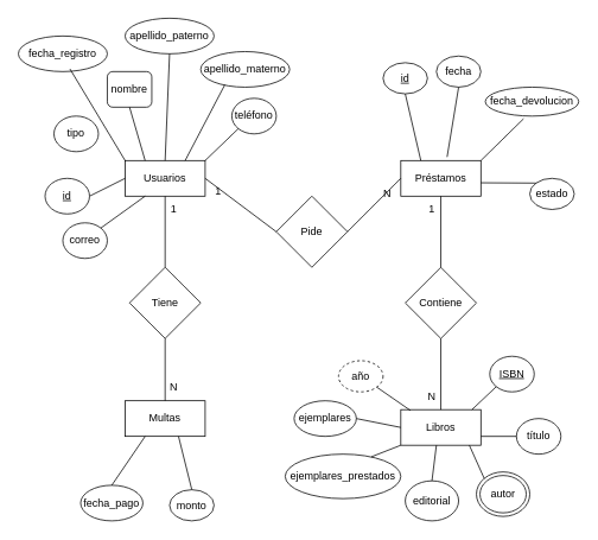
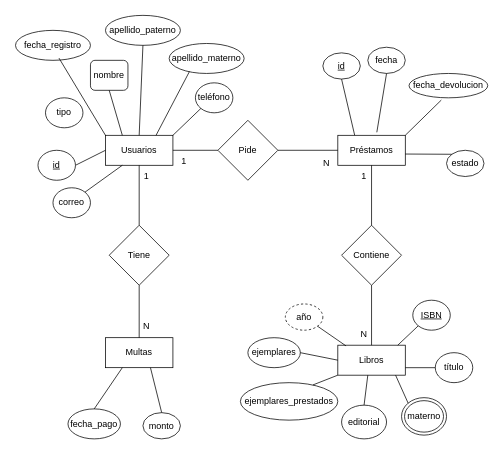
  <mxCell id="0" />
  <mxCell id="1" parent="0" />
  <mxCell id="2" value="Usuarios" style="rounded=0;whiteSpace=wrap;html=1;" vertex="1" parent="1"><mxGeometry x="140" y="180" width="90" height="40" as="geometry" /></mxCell>
  <mxCell id="3" value="Multas" style="rounded=0;whiteSpace=wrap;html=1;" vertex="1" parent="1"><mxGeometry x="140" y="450" width="90" height="40" as="geometry" /></mxCell>
  <mxCell id="4" value="Préstamos" style="rounded=0;whiteSpace=wrap;html=1;" vertex="1" parent="1"><mxGeometry x="450" y="180" width="90" height="40" as="geometry" /></mxCell>
  <mxCell id="5" value="Libros" style="rounded=0;whiteSpace=wrap;html=1;" vertex="1" parent="1"><mxGeometry x="450" y="460" width="90" height="40" as="geometry" /></mxCell>
  <mxCell id="6" style="rounded=0;orthogonalLoop=1;jettySize=auto;html=1;exitX=1;exitY=0.5;exitDx=0;exitDy=0;entryX=0;entryY=0.5;entryDx=0;entryDy=0;endArrow=none;endFill=0;" edge="1" parent="1" source="7" target="2"><mxGeometry relative="1" as="geometry" /></mxCell>
  <mxCell id="7" value="&lt;u&gt;id&lt;/u&gt;" style="ellipse;whiteSpace=wrap;html=1;" vertex="1" parent="1"><mxGeometry x="50" y="200" width="50" height="40" as="geometry" /></mxCell>
  <mxCell id="8" value="tipo" style="ellipse;whiteSpace=wrap;html=1;" vertex="1" parent="1"><mxGeometry x="60" y="130" width="50" height="40" as="geometry" /></mxCell>
  <mxCell id="9" value="nombre" style="whiteSpace=wrap;html=1;rounded=1;" vertex="1" parent="1"><mxGeometry x="120" y="80" width="50" height="40" as="geometry" /></mxCell>
  <mxCell id="10" value="correo" style="ellipse;whiteSpace=wrap;html=1;" vertex="1" parent="1"><mxGeometry x="70" y="250" width="50" height="40" as="geometry" /></mxCell>
  <mxCell id="11" value="teléfono" style="ellipse;whiteSpace=wrap;html=1;" vertex="1" parent="1"><mxGeometry x="260" y="110" width="50" height="40" as="geometry" /></mxCell>
  <mxCell id="12" style="rounded=0;orthogonalLoop=1;jettySize=auto;html=1;exitX=0.25;exitY=0;exitDx=0;exitDy=0;entryX=0.5;entryY=1;entryDx=0;entryDy=0;endArrow=none;endFill=0;" edge="1" parent="1" source="2" target="9"><mxGeometry relative="1" as="geometry"><mxPoint x="160" y="160" as="sourcePoint" /><mxPoint x="200" y="140" as="targetPoint" /></mxGeometry></mxCell>
  <mxCell id="13" style="rounded=0;orthogonalLoop=1;jettySize=auto;html=1;exitX=0;exitY=1;exitDx=0;exitDy=0;endArrow=none;endFill=0;" edge="1" parent="1" source="11"><mxGeometry relative="1" as="geometry"><mxPoint x="120" y="240" as="sourcePoint" /><mxPoint x="230" y="180" as="targetPoint" /></mxGeometry></mxCell>
  <mxCell id="14" style="rounded=0;orthogonalLoop=1;jettySize=auto;html=1;exitX=1;exitY=0;exitDx=0;exitDy=0;endArrow=none;endFill=0;entryX=0.25;entryY=1;entryDx=0;entryDy=0;" edge="1" parent="1" source="10" target="2"><mxGeometry relative="1" as="geometry"><mxPoint x="130" y="250" as="sourcePoint" /><mxPoint x="190" y="180" as="targetPoint" /></mxGeometry></mxCell>
  <mxCell id="15" value="fecha_registro" style="ellipse;whiteSpace=wrap;html=1;" vertex="1" parent="1"><mxGeometry x="20" y="40" width="100" height="40" as="geometry" /></mxCell>
  <mxCell id="16" style="rounded=0;orthogonalLoop=1;jettySize=auto;html=1;exitX=0;exitY=0;exitDx=0;exitDy=0;endArrow=none;endFill=0;entryX=0.58;entryY=0.925;entryDx=0;entryDy=0;entryPerimeter=0;" edge="1" parent="1" source="2" target="15"><mxGeometry relative="1" as="geometry"><mxPoint x="113" y="174" as="sourcePoint" /><mxPoint x="150" y="200" as="targetPoint" /></mxGeometry></mxCell>
- <mxCell id="17" value="Pide" style="rhombus;whiteSpace=wrap;html=1;" vertex="1" parent="1"><mxGeometry x="310" y="220" width="80" height="80" as="geometry" /></mxCell>
+ <mxCell id="17" value="Pide" style="rhombus;whiteSpace=wrap;html=1;" vertex="1" parent="1"><mxGeometry x="290" y="160" width="80" height="80" as="geometry" /></mxCell>
  <mxCell id="18" style="rounded=0;orthogonalLoop=1;jettySize=auto;html=1;exitX=0;exitY=0.5;exitDx=0;exitDy=0;endArrow=none;endFill=0;entryX=1;entryY=0.5;entryDx=0;entryDy=0;" edge="1" parent="1" source="17" target="2"><mxGeometry relative="1" as="geometry"><mxPoint x="267" y="164" as="sourcePoint" /><mxPoint x="240" y="190" as="targetPoint" /></mxGeometry></mxCell>
  <mxCell id="19" style="rounded=0;orthogonalLoop=1;jettySize=auto;html=1;exitX=0;exitY=0.5;exitDx=0;exitDy=0;endArrow=none;endFill=0;entryX=1;entryY=0.5;entryDx=0;entryDy=0;" edge="1" parent="1" source="4" target="17"><mxGeometry relative="1" as="geometry"><mxPoint x="300" y="210" as="sourcePoint" /><mxPoint x="240" y="210" as="targetPoint" /></mxGeometry></mxCell>
  <mxCell id="20" value="Tiene" style="rhombus;whiteSpace=wrap;html=1;" vertex="1" parent="1"><mxGeometry x="145" y="300" width="80" height="80" as="geometry" /></mxCell>
  <mxCell id="21" style="rounded=0;orthogonalLoop=1;jettySize=auto;html=1;exitX=0.5;exitY=0;exitDx=0;exitDy=0;endArrow=none;endFill=0;entryX=0.5;entryY=1;entryDx=0;entryDy=0;" edge="1" parent="1" source="20" target="2"><mxGeometry relative="1" as="geometry"><mxPoint x="300" y="210" as="sourcePoint" /><mxPoint x="240" y="210" as="targetPoint" /></mxGeometry></mxCell>
  <mxCell id="22" style="rounded=0;orthogonalLoop=1;jettySize=auto;html=1;exitX=0.5;exitY=0;exitDx=0;exitDy=0;endArrow=none;endFill=0;" edge="1" parent="1" source="3"><mxGeometry relative="1" as="geometry"><mxPoint x="195" y="310" as="sourcePoint" /><mxPoint x="185" y="380" as="targetPoint" /></mxGeometry></mxCell>
  <mxCell id="23" value="Contiene" style="rhombus;whiteSpace=wrap;html=1;" vertex="1" parent="1"><mxGeometry x="455" y="300" width="80" height="80" as="geometry" /></mxCell>
  <mxCell id="24" style="rounded=0;orthogonalLoop=1;jettySize=auto;html=1;exitX=0.5;exitY=1;exitDx=0;exitDy=0;endArrow=none;endFill=0;entryX=0.5;entryY=0;entryDx=0;entryDy=0;" edge="1" parent="1" source="4" target="23"><mxGeometry relative="1" as="geometry"><mxPoint x="195" y="310" as="sourcePoint" /><mxPoint x="195" y="230" as="targetPoint" /></mxGeometry></mxCell>
  <mxCell id="25" style="rounded=0;orthogonalLoop=1;jettySize=auto;html=1;exitX=0.5;exitY=0;exitDx=0;exitDy=0;endArrow=none;endFill=0;entryX=0.5;entryY=1;entryDx=0;entryDy=0;" edge="1" parent="1" source="5" target="23"><mxGeometry relative="1" as="geometry"><mxPoint x="505" y="230" as="sourcePoint" /><mxPoint x="505" y="310" as="targetPoint" /></mxGeometry></mxCell>
  <mxCell id="26" value="&lt;u&gt;ISBN&lt;/u&gt;" style="ellipse;whiteSpace=wrap;html=1;" vertex="1" parent="1"><mxGeometry x="550" y="400" width="50" height="40" as="geometry" /></mxCell>
  <mxCell id="27" style="rounded=0;orthogonalLoop=1;jettySize=auto;html=1;exitX=0;exitY=1;exitDx=0;exitDy=0;endArrow=none;endFill=0;" edge="1" parent="1" source="26"><mxGeometry relative="1" as="geometry"><mxPoint x="420" y="520" as="sourcePoint" /><mxPoint x="530" y="460" as="targetPoint" /></mxGeometry></mxCell>
  <mxCell id="28" value="título" style="ellipse;whiteSpace=wrap;html=1;" vertex="1" parent="1"><mxGeometry x="580" y="470" width="50" height="40" as="geometry" /></mxCell>
  <mxCell id="29" style="rounded=0;orthogonalLoop=1;jettySize=auto;html=1;exitX=0;exitY=0.5;exitDx=0;exitDy=0;endArrow=none;endFill=0;entryX=1;entryY=0.75;entryDx=0;entryDy=0;" edge="1" parent="1" source="28" target="5"><mxGeometry relative="1" as="geometry"><mxPoint x="430" y="560" as="sourcePoint" /><mxPoint x="540" y="500" as="targetPoint" /></mxGeometry></mxCell>
  <mxCell id="30" value="editorial" style="ellipse;whiteSpace=wrap;html=1;" vertex="1" parent="1"><mxGeometry x="455" y="540" width="60" height="45" as="geometry" /></mxCell>
- <mxCell id="31" value="autor" style="ellipse;shape=doubleEllipse;whiteSpace=wrap;html=1;" vertex="1" parent="1"><mxGeometry x="535" y="530" width="60" height="50" as="geometry" /></mxCell>
+ <mxCell id="31" value="materno" style="ellipse;shape=doubleEllipse;whiteSpace=wrap;html=1;" vertex="1" parent="1"><mxGeometry x="535" y="530" width="60" height="50" as="geometry" /></mxCell>
  <mxCell id="32" value="año" style="ellipse;whiteSpace=wrap;html=1;dashed=1;" vertex="1" parent="1"><mxGeometry x="380" y="405" width="50" height="35" as="geometry" /></mxCell>
  <mxCell id="33" style="rounded=0;orthogonalLoop=1;jettySize=auto;html=1;exitX=1;exitY=1;exitDx=0;exitDy=0;endArrow=none;endFill=0;entryX=0.122;entryY=0.025;entryDx=0;entryDy=0;entryPerimeter=0;" edge="1" parent="1" source="32" target="5"><mxGeometry relative="1" as="geometry"><mxPoint x="567" y="444" as="sourcePoint" /><mxPoint x="540" y="470" as="targetPoint" /></mxGeometry></mxCell>
  <mxCell id="34" style="rounded=0;orthogonalLoop=1;jettySize=auto;html=1;exitX=0.5;exitY=0;exitDx=0;exitDy=0;endArrow=none;endFill=0;" edge="1" parent="1" source="30"><mxGeometry relative="1" as="geometry"><mxPoint x="443" y="525" as="sourcePoint" /><mxPoint x="490" y="500" as="targetPoint" /></mxGeometry></mxCell>
  <mxCell id="35" style="rounded=0;orthogonalLoop=1;jettySize=auto;html=1;exitX=0;exitY=0;exitDx=0;exitDy=0;endArrow=none;endFill=0;entryX=0.856;entryY=1;entryDx=0;entryDy=0;entryPerimeter=0;" edge="1" parent="1" source="31" target="5"><mxGeometry relative="1" as="geometry"><mxPoint x="453" y="535" as="sourcePoint" /><mxPoint x="470" y="520" as="targetPoint" /></mxGeometry></mxCell>
  <mxCell id="36" value="ejemplares" style="ellipse;whiteSpace=wrap;html=1;" vertex="1" parent="1"><mxGeometry x="330" y="450" width="70" height="40" as="geometry" /></mxCell>
  <mxCell id="37" value="ejemplares_prestados" style="ellipse;whiteSpace=wrap;html=1;" vertex="1" parent="1"><mxGeometry x="320" y="510" width="130" height="50" as="geometry" /></mxCell>
  <mxCell id="38" style="rounded=0;orthogonalLoop=1;jettySize=auto;html=1;exitX=1;exitY=0.5;exitDx=0;exitDy=0;endArrow=none;endFill=0;entryX=0;entryY=0.5;entryDx=0;entryDy=0;" edge="1" parent="1" source="36" target="5"><mxGeometry relative="1" as="geometry"><mxPoint x="433" y="445" as="sourcePoint" /><mxPoint x="471" y="471" as="targetPoint" /></mxGeometry></mxCell>
  <mxCell id="39" style="rounded=0;orthogonalLoop=1;jettySize=auto;html=1;exitX=0.745;exitY=0.06;exitDx=0;exitDy=0;endArrow=none;endFill=0;entryX=0;entryY=1;entryDx=0;entryDy=0;exitPerimeter=0;" edge="1" parent="1" source="37" target="5"><mxGeometry relative="1" as="geometry"><mxPoint x="410" y="480" as="sourcePoint" /><mxPoint x="460" y="490" as="targetPoint" /></mxGeometry></mxCell>
  <mxCell id="40" value="&lt;u&gt;id&lt;/u&gt;" style="ellipse;whiteSpace=wrap;html=1;" vertex="1" parent="1"><mxGeometry x="430" y="70" width="50" height="35" as="geometry" /></mxCell>
  <mxCell id="41" value="apellido_paterno" style="ellipse;whiteSpace=wrap;html=1;" vertex="1" parent="1"><mxGeometry x="140" y="20" width="100" height="40" as="geometry" /></mxCell>
  <mxCell id="42" value="apellido_materno" style="ellipse;whiteSpace=wrap;html=1;" vertex="1" parent="1"><mxGeometry x="225" y="57.5" width="100" height="40" as="geometry" /></mxCell>
  <mxCell id="43" style="rounded=0;orthogonalLoop=1;jettySize=auto;html=1;exitX=0.5;exitY=0;exitDx=0;exitDy=0;entryX=0.5;entryY=1;entryDx=0;entryDy=0;endArrow=none;endFill=0;" edge="1" parent="1" source="2" target="41"><mxGeometry relative="1" as="geometry"><mxPoint x="173" y="190" as="sourcePoint" /><mxPoint x="155" y="130" as="targetPoint" /></mxGeometry></mxCell>
  <mxCell id="44" style="rounded=0;orthogonalLoop=1;jettySize=auto;html=1;exitX=0.75;exitY=0;exitDx=0;exitDy=0;entryX=0.27;entryY=0.938;entryDx=0;entryDy=0;endArrow=none;endFill=0;entryPerimeter=0;" edge="1" parent="1" source="2" target="42"><mxGeometry relative="1" as="geometry"><mxPoint x="183" y="200" as="sourcePoint" /><mxPoint x="165" y="140" as="targetPoint" /></mxGeometry></mxCell>
  <mxCell id="45" value="fecha" style="ellipse;whiteSpace=wrap;html=1;" vertex="1" parent="1"><mxGeometry x="490" y="62.5" width="50" height="35" as="geometry" /></mxCell>
  <mxCell id="46" value="fecha_devolucion" style="ellipse;whiteSpace=wrap;html=1;" vertex="1" parent="1"><mxGeometry x="545" y="97.5" width="105" height="32.5" as="geometry" /></mxCell>
  <mxCell id="47" value="estado" style="ellipse;whiteSpace=wrap;html=1;" vertex="1" parent="1"><mxGeometry x="595" y="200" width="50" height="35" as="geometry" /></mxCell>
  <mxCell id="48" value="monto" style="ellipse;whiteSpace=wrap;html=1;" vertex="1" parent="1"><mxGeometry x="190" y="550" width="50" height="35" as="geometry" /></mxCell>
  <mxCell id="49" value="fecha_pago" style="ellipse;whiteSpace=wrap;html=1;" vertex="1" parent="1"><mxGeometry x="90" y="545" width="70" height="40" as="geometry" /></mxCell>
  <mxCell id="50" style="rounded=0;orthogonalLoop=1;jettySize=auto;html=1;exitX=0.5;exitY=0;exitDx=0;exitDy=0;endArrow=none;endFill=0;entryX=0.25;entryY=1;entryDx=0;entryDy=0;" edge="1" parent="1" source="49" target="3"><mxGeometry relative="1" as="geometry"><mxPoint x="195" y="460" as="sourcePoint" /><mxPoint x="195" y="390" as="targetPoint" /></mxGeometry></mxCell>
  <mxCell id="51" style="rounded=0;orthogonalLoop=1;jettySize=auto;html=1;exitX=0.5;exitY=0;exitDx=0;exitDy=0;endArrow=none;endFill=0;entryX=0.667;entryY=1;entryDx=0;entryDy=0;entryPerimeter=0;exitPerimeter=0;" edge="1" parent="1" source="48" target="3"><mxGeometry relative="1" as="geometry"><mxPoint x="135" y="555" as="sourcePoint" /><mxPoint x="173" y="500" as="targetPoint" /></mxGeometry></mxCell>
  <mxCell id="52" style="rounded=0;orthogonalLoop=1;jettySize=auto;html=1;exitX=0.25;exitY=0;exitDx=0;exitDy=0;endArrow=none;endFill=0;entryX=0.5;entryY=1;entryDx=0;entryDy=0;" edge="1" parent="1" source="4" target="40"><mxGeometry relative="1" as="geometry"><mxPoint x="145" y="565" as="sourcePoint" /><mxPoint x="183" y="510" as="targetPoint" /></mxGeometry></mxCell>
  <mxCell id="53" style="rounded=0;orthogonalLoop=1;jettySize=auto;html=1;exitX=0.578;exitY=-0.1;exitDx=0;exitDy=0;endArrow=none;endFill=0;entryX=0.5;entryY=1;entryDx=0;entryDy=0;exitPerimeter=0;" edge="1" parent="1" source="4" target="45"><mxGeometry relative="1" as="geometry"><mxPoint x="483" y="190" as="sourcePoint" /><mxPoint x="465" y="115" as="targetPoint" /></mxGeometry></mxCell>
  <mxCell id="54" style="rounded=0;orthogonalLoop=1;jettySize=auto;html=1;exitX=1;exitY=0;exitDx=0;exitDy=0;endArrow=none;endFill=0;entryX=0.41;entryY=1.092;entryDx=0;entryDy=0;entryPerimeter=0;" edge="1" parent="1" source="4" target="46"><mxGeometry relative="1" as="geometry"><mxPoint x="493" y="200" as="sourcePoint" /><mxPoint x="475" y="125" as="targetPoint" /></mxGeometry></mxCell>
  <mxCell id="55" style="rounded=0;orthogonalLoop=1;jettySize=auto;html=1;endArrow=none;endFill=0;entryX=0;entryY=0;entryDx=0;entryDy=0;" edge="1" parent="1" target="47"><mxGeometry relative="1" as="geometry"><mxPoint x="540" y="205" as="sourcePoint" /><mxPoint x="485" y="135" as="targetPoint" /></mxGeometry></mxCell>
  <mxCell id="56" value="1" style="text;html=1;align=center;verticalAlign=middle;whiteSpace=wrap;rounded=0;" vertex="1" parent="1"><mxGeometry x="180" y="220" width="30" height="30" as="geometry" /></mxCell>
  <mxCell id="57" value="N" style="text;html=1;align=center;verticalAlign=middle;whiteSpace=wrap;rounded=0;" vertex="1" parent="1"><mxGeometry x="180" y="420" width="30" height="30" as="geometry" /></mxCell>
  <mxCell id="58" value="1" style="text;html=1;align=center;verticalAlign=middle;whiteSpace=wrap;rounded=0;" vertex="1" parent="1"><mxGeometry x="230" y="200" width="30" height="30" as="geometry" /></mxCell>
  <mxCell id="59" value="N" style="text;html=1;align=center;verticalAlign=middle;whiteSpace=wrap;rounded=0;" vertex="1" parent="1"><mxGeometry x="420" y="202.5" width="30" height="30" as="geometry" /></mxCell>
  <mxCell id="60" value="1" style="text;html=1;align=center;verticalAlign=middle;whiteSpace=wrap;rounded=0;" vertex="1" parent="1"><mxGeometry x="470" y="220" width="30" height="30" as="geometry" /></mxCell>
  <mxCell id="61" value="N" style="text;html=1;align=center;verticalAlign=middle;whiteSpace=wrap;rounded=0;" vertex="1" parent="1"><mxGeometry x="470" y="430" width="30" height="30" as="geometry" /></mxCell>
